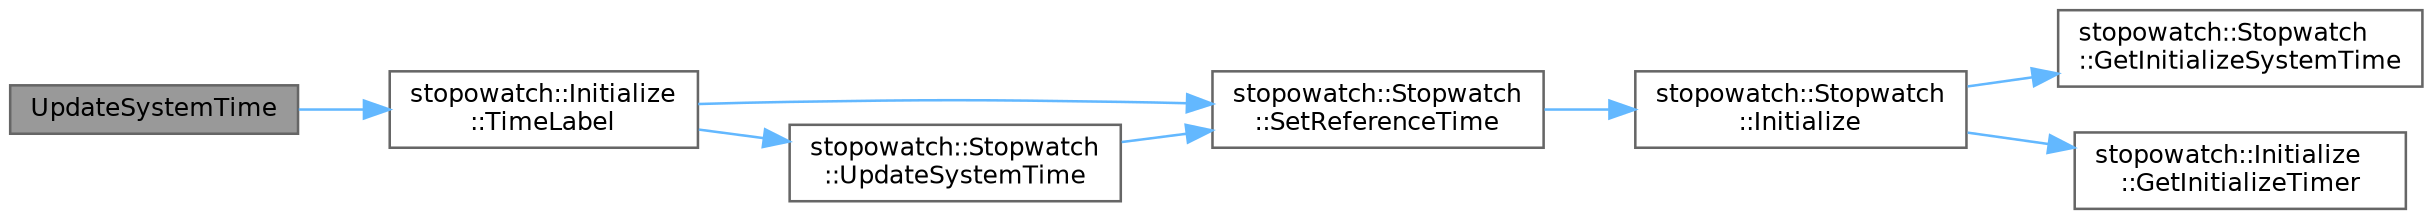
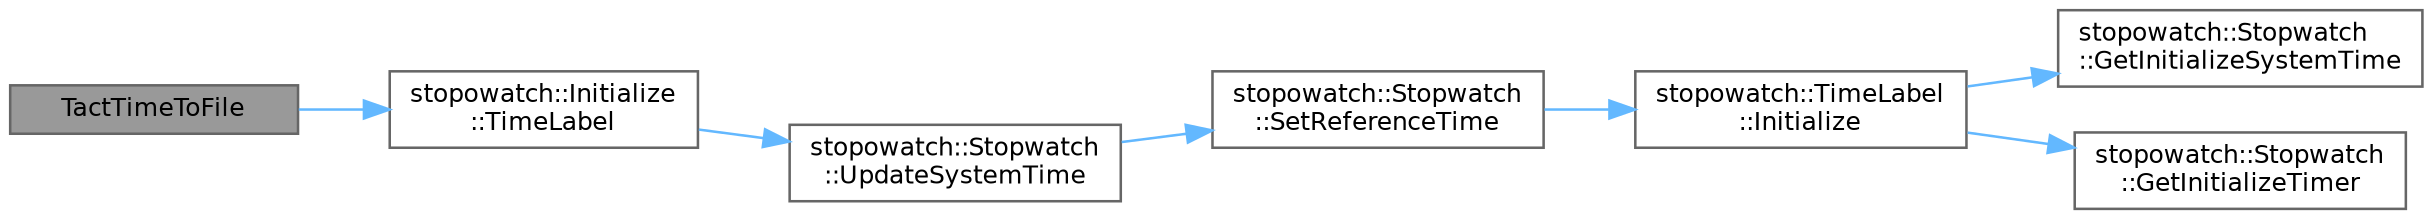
  digraph {
    rankdir=LR
    node [color=grey40 fillcolor=white fontname=Helvetica fontsize=10 shape=box style=filled]
    edge [color=steelblue1 fontname=Helvetica fontsize=10 labelfontname=Helvetica labelfontsize=10 style=solid]
-   n1 [color=gray40 fillcolor=grey60 fontcolor=black height=0.2 label=UpdateSystemTime width=0.4]
+   n1 [color=gray40 fillcolor=grey60 fontcolor=black height=0.2 label=TactTimeToFile width=0.4]
    n2 [height=0.2 label="stopowatch::Initialize\l::TimeLabel" width=0.4]
    n3 [height=0.2 label="stopowatch::Stopwatch\l::SetReferenceTime" width=0.4]
    n4 [height=0.2 label="stopowatch::Stopwatch\l::UpdateSystemTime" width=0.4]
-   n5 [height=0.2 label="stopowatch::Stopwatch\l::Initialize" width=0.4]
+   n5 [height=0.2 label="stopowatch::TimeLabel\l::Initialize" width=0.4]
    n6 [height=0.2 label="stopowatch::Stopwatch\l::GetInitializeSystemTime" width=0.4]
-   n7 [height=0.2 label="stopowatch::Initialize\l::GetInitializeTimer" width=0.4]
+   n7 [height=0.2 label="stopowatch::Stopwatch\l::GetInitializeTimer" width=0.4]
    n1 -> n2
-   n2 -> n3
    n2 -> n4
    n3 -> n5
    n4 -> n3
    n5 -> n6
    n5 -> n7
  }
